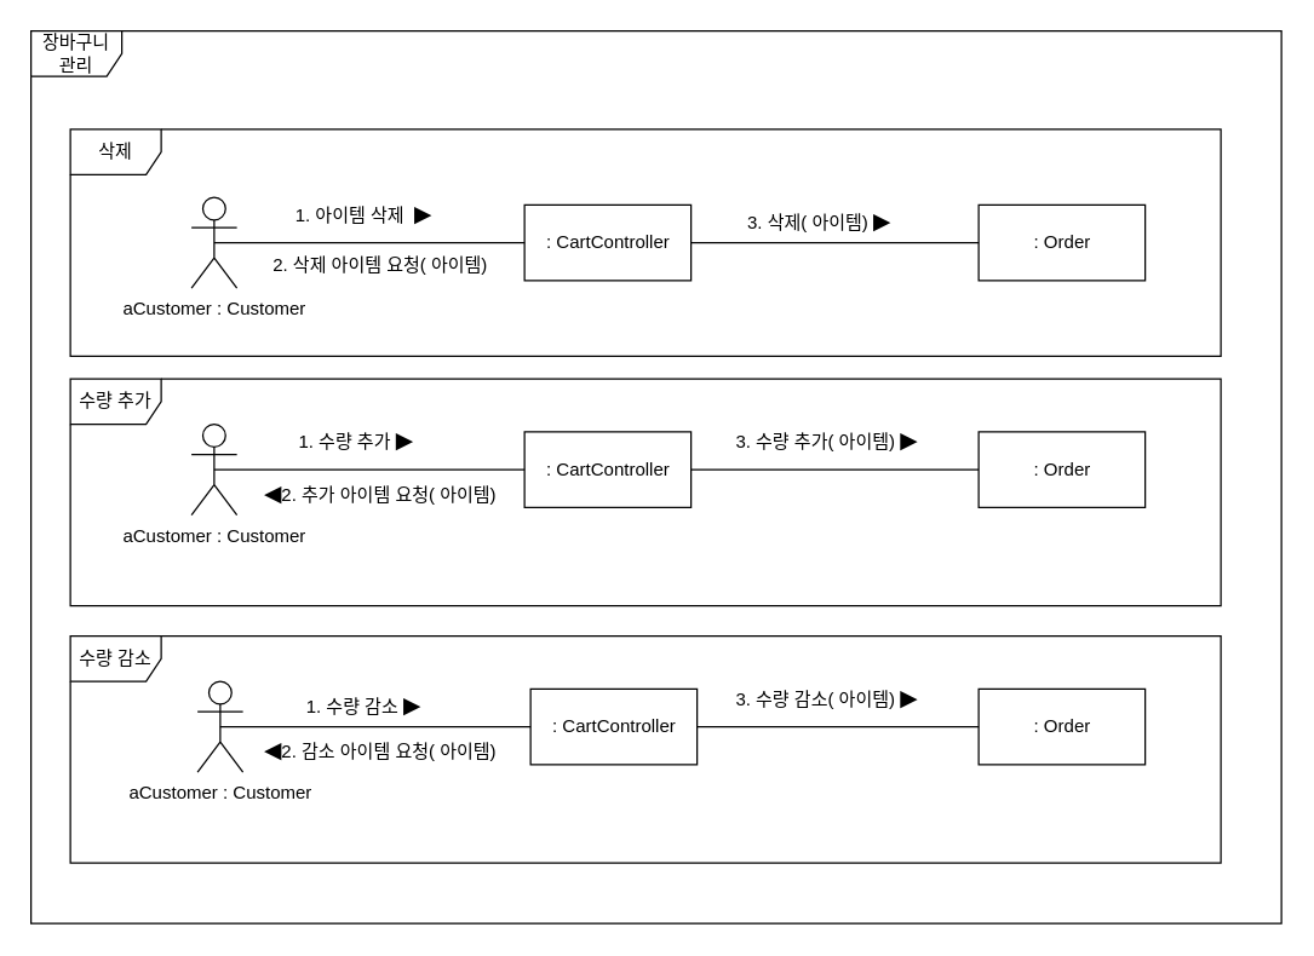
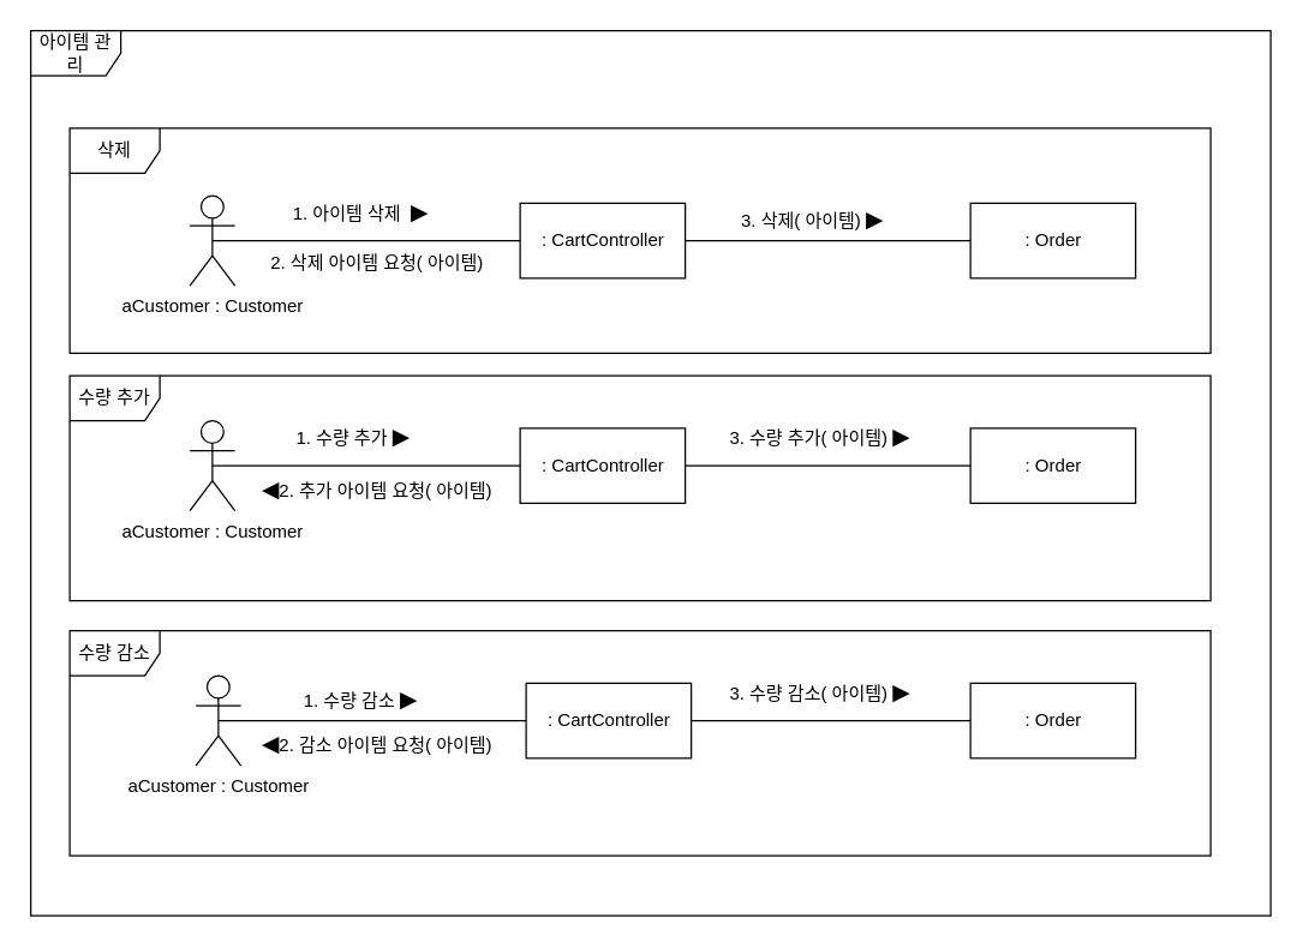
  <mxCell id="0" />
  <mxCell id="1" parent="0" />
  <mxCell id="2" value="aCustomer : Customer" style="shape=umlActor;verticalLabelPosition=bottom;verticalAlign=top;html=1;" vertex="1" parent="1"><mxGeometry x="126" y="130" width="30" height="60" as="geometry" /></mxCell>
  <mxCell id="3" value=": CartController" style="html=1;" vertex="1" parent="1"><mxGeometry x="346" y="135" width="110" height="50" as="geometry" /></mxCell>
  <mxCell id="4" value=": Order" style="html=1;" vertex="1" parent="1"><mxGeometry x="646" y="135" width="110" height="50" as="geometry" /></mxCell>
  <mxCell id="5" value="" style="endArrow=none;html=1;edgeStyle=orthogonalEdgeStyle;exitX=0.5;exitY=0.5;exitDx=0;exitDy=0;exitPerimeter=0;entryX=0;entryY=0.5;entryDx=0;entryDy=0;" edge="1" parent="1" source="2" target="3"><mxGeometry relative="1" as="geometry"><mxPoint x="156" y="159.5" as="sourcePoint" /><mxPoint x="316" y="159.5" as="targetPoint" /></mxGeometry></mxCell>
  <mxCell id="6" value="" style="endArrow=none;html=1;edgeStyle=orthogonalEdgeStyle;exitX=1;exitY=0.5;exitDx=0;exitDy=0;exitPerimeter=0;entryX=0;entryY=0.5;entryDx=0;entryDy=0;" edge="1" parent="1" source="3" target="4"><mxGeometry relative="1" as="geometry"><mxPoint x="466" y="160" as="sourcePoint" /><mxPoint x="616" y="160" as="targetPoint" /><Array as="points"><mxPoint x="586" y="160" /><mxPoint x="586" y="160" /></Array></mxGeometry></mxCell>
  <mxCell id="7" value="aCustomer : Customer" style="shape=umlActor;verticalLabelPosition=bottom;verticalAlign=top;html=1;" vertex="1" parent="1"><mxGeometry x="126" y="280" width="30" height="60" as="geometry" /></mxCell>
  <mxCell id="8" value=": CartController" style="html=1;" vertex="1" parent="1"><mxGeometry x="346" y="285" width="110" height="50" as="geometry" /></mxCell>
  <mxCell id="9" value="" style="endArrow=none;html=1;edgeStyle=orthogonalEdgeStyle;exitX=0.5;exitY=0.5;exitDx=0;exitDy=0;exitPerimeter=0;entryX=0;entryY=0.5;entryDx=0;entryDy=0;" edge="1" parent="1" source="7" target="8"><mxGeometry relative="1" as="geometry"><mxPoint x="156" y="309.5" as="sourcePoint" /><mxPoint x="316" y="309.5" as="targetPoint" /></mxGeometry></mxCell>
  <mxCell id="10" value="" style="endArrow=none;html=1;edgeStyle=orthogonalEdgeStyle;exitX=1;exitY=0.5;exitDx=0;exitDy=0;exitPerimeter=0;entryX=0;entryY=0.5;entryDx=0;entryDy=0;" edge="1" parent="1" source="8"><mxGeometry relative="1" as="geometry"><mxPoint x="466" y="310" as="sourcePoint" /><mxPoint x="646" y="310" as="targetPoint" /><Array as="points"><mxPoint x="586" y="310" /><mxPoint x="586" y="310" /></Array></mxGeometry></mxCell>
  <mxCell id="11" value="aCustomer : Customer" style="shape=umlActor;verticalLabelPosition=bottom;verticalAlign=top;html=1;" vertex="1" parent="1"><mxGeometry x="130" y="450" width="30" height="60" as="geometry" /></mxCell>
  <mxCell id="12" value=": CartController" style="html=1;" vertex="1" parent="1"><mxGeometry x="350" y="455" width="110" height="50" as="geometry" /></mxCell>
  <mxCell id="13" value="" style="endArrow=none;html=1;edgeStyle=orthogonalEdgeStyle;exitX=0.5;exitY=0.5;exitDx=0;exitDy=0;exitPerimeter=0;entryX=0;entryY=0.5;entryDx=0;entryDy=0;" edge="1" parent="1" source="11" target="12"><mxGeometry relative="1" as="geometry"><mxPoint x="160" y="479.5" as="sourcePoint" /><mxPoint x="320" y="479.5" as="targetPoint" /></mxGeometry></mxCell>
  <mxCell id="14" value="" style="endArrow=none;html=1;edgeStyle=orthogonalEdgeStyle;exitX=1;exitY=0.5;exitDx=0;exitDy=0;exitPerimeter=0;entryX=0;entryY=0.5;entryDx=0;entryDy=0;" edge="1" parent="1" source="12"><mxGeometry relative="1" as="geometry"><mxPoint x="470" y="480" as="sourcePoint" /><mxPoint x="650" y="480" as="targetPoint" /><Array as="points"><mxPoint x="590" y="480" /><mxPoint x="590" y="480" /></Array></mxGeometry></mxCell>
  <mxCell id="15" value=": Order" style="html=1;" vertex="1" parent="1"><mxGeometry x="646" y="455" width="110" height="50" as="geometry" /></mxCell>
  <mxCell id="16" value=": Order" style="html=1;" vertex="1" parent="1"><mxGeometry x="646" y="285" width="110" height="50" as="geometry" /></mxCell>
  <mxCell id="17" value="1. 아이템 삭제&amp;nbsp;&amp;nbsp;&lt;span style=&quot;font-size: 15px ; background-color: rgb(255 , 255 , 255)&quot;&gt;▶&lt;/span&gt;" style="text;html=1;strokeColor=none;fillColor=none;align=center;verticalAlign=middle;whiteSpace=wrap;rounded=0;" vertex="1" parent="1"><mxGeometry x="160" y="130" width="160" height="20" as="geometry" /></mxCell>
  <mxCell id="18" value="1. 수량 추가&amp;nbsp;&lt;span style=&quot;font-family: , sans-serif ; font-size: 15px ; background-color: rgb(255 , 255 , 255)&quot;&gt;▶&lt;/span&gt;" style="text;html=1;strokeColor=none;fillColor=none;align=center;verticalAlign=middle;whiteSpace=wrap;rounded=0;" vertex="1" parent="1"><mxGeometry x="160" y="280" width="150" height="20" as="geometry" /></mxCell>
  <mxCell id="19" value="1. 수량 감소&amp;nbsp;&lt;span style=&quot;font-family: , sans-serif ; font-size: 15px ; background-color: rgb(255 , 255 , 255)&quot;&gt;▶&lt;/span&gt;" style="text;html=1;strokeColor=none;fillColor=none;align=center;verticalAlign=middle;whiteSpace=wrap;rounded=0;" vertex="1" parent="1"><mxGeometry x="160" y="455" width="160" height="20" as="geometry" /></mxCell>
  <mxCell id="20" value="2. 삭제 아이템 요청( 아이템)" style="text;html=1;strokeColor=none;fillColor=none;align=center;verticalAlign=middle;whiteSpace=wrap;rounded=0;" vertex="1" parent="1"><mxGeometry x="166" y="165" width="170" height="20" as="geometry" /></mxCell>
  <mxCell id="21" value="&lt;span style=&quot;font-family: , sans-serif ; font-size: 15px ; background-color: rgb(255 , 255 , 255)&quot;&gt;◀&lt;/span&gt;2. 추가 아이템 요청( 아이템)" style="text;html=1;strokeColor=none;fillColor=none;align=center;verticalAlign=middle;whiteSpace=wrap;rounded=0;" vertex="1" parent="1"><mxGeometry x="166" y="315" width="170" height="20" as="geometry" /></mxCell>
  <mxCell id="22" value="&lt;span style=&quot;font-family: , sans-serif ; font-size: 15px ; background-color: rgb(255 , 255 , 255)&quot;&gt;◀&lt;/span&gt;2. 감소 아이템 요청( 아이템)" style="text;html=1;strokeColor=none;fillColor=none;align=center;verticalAlign=middle;whiteSpace=wrap;rounded=0;" vertex="1" parent="1"><mxGeometry x="166" y="485" width="170" height="20" as="geometry" /></mxCell>
  <mxCell id="23" value="3. 삭제( 아이템)&amp;nbsp;&lt;span style=&quot;font-size: 15px ; background-color: rgb(255 , 255 , 255)&quot;&gt;▶&lt;/span&gt;" style="text;html=1;strokeColor=none;fillColor=none;align=center;verticalAlign=middle;whiteSpace=wrap;rounded=0;" vertex="1" parent="1"><mxGeometry x="476" y="135" width="130" height="20" as="geometry" /></mxCell>
  <mxCell id="24" value="3. 수량 추가( 아이템)&amp;nbsp;&lt;span style=&quot;font-size: 15px ; background-color: rgb(255 , 255 , 255)&quot;&gt;▶&lt;/span&gt;" style="text;html=1;strokeColor=none;fillColor=none;align=center;verticalAlign=middle;whiteSpace=wrap;rounded=0;" vertex="1" parent="1"><mxGeometry x="476" y="280" width="140" height="20" as="geometry" /></mxCell>
  <mxCell id="25" value="3. 수량 감소( 아이템)&amp;nbsp;&lt;span style=&quot;font-size: 15px ; background-color: rgb(255 , 255 , 255)&quot;&gt;▶&lt;/span&gt;" style="text;html=1;strokeColor=none;fillColor=none;align=center;verticalAlign=middle;whiteSpace=wrap;rounded=0;" vertex="1" parent="1"><mxGeometry x="476" y="450" width="140" height="20" as="geometry" /></mxCell>
  <mxCell id="26" value="삭제" style="shape=umlFrame;whiteSpace=wrap;html=1;" vertex="1" parent="1"><mxGeometry x="46" y="85" width="760" height="150" as="geometry" /></mxCell>
  <mxCell id="27" value="수량 추가" style="shape=umlFrame;whiteSpace=wrap;html=1;" vertex="1" parent="1"><mxGeometry x="46" y="250" width="760" height="150" as="geometry" /></mxCell>
  <mxCell id="28" value="수량 감소" style="shape=umlFrame;whiteSpace=wrap;html=1;" vertex="1" parent="1"><mxGeometry x="46" y="420" width="760" height="150" as="geometry" /></mxCell>
- <mxCell id="29" value="장바구니 관리" style="shape=umlFrame;whiteSpace=wrap;html=1;" vertex="1" parent="1"><mxGeometry x="20" y="20" width="826" height="590" as="geometry" /></mxCell>
+ <mxCell id="29" value="아이템 관리" style="shape=umlFrame;whiteSpace=wrap;html=1;" vertex="1" parent="1"><mxGeometry x="20" y="20" width="826" height="590" as="geometry" /></mxCell>
